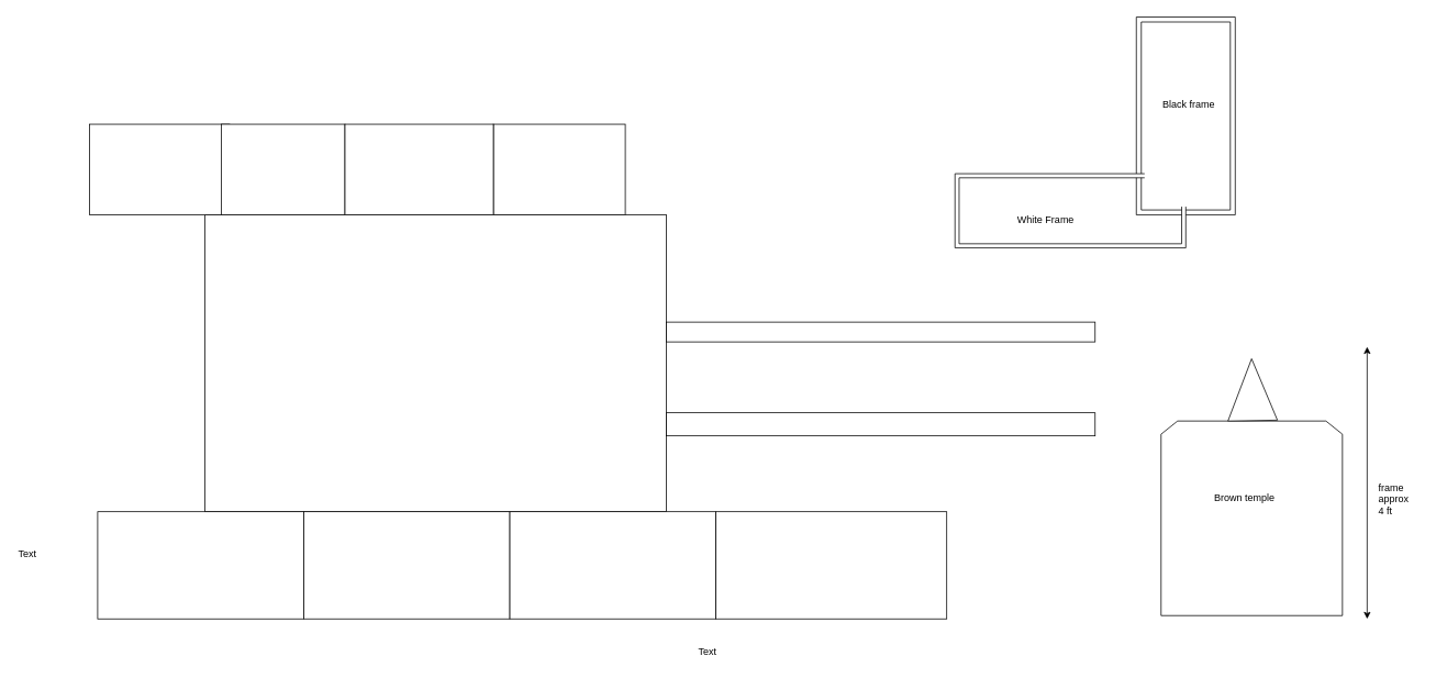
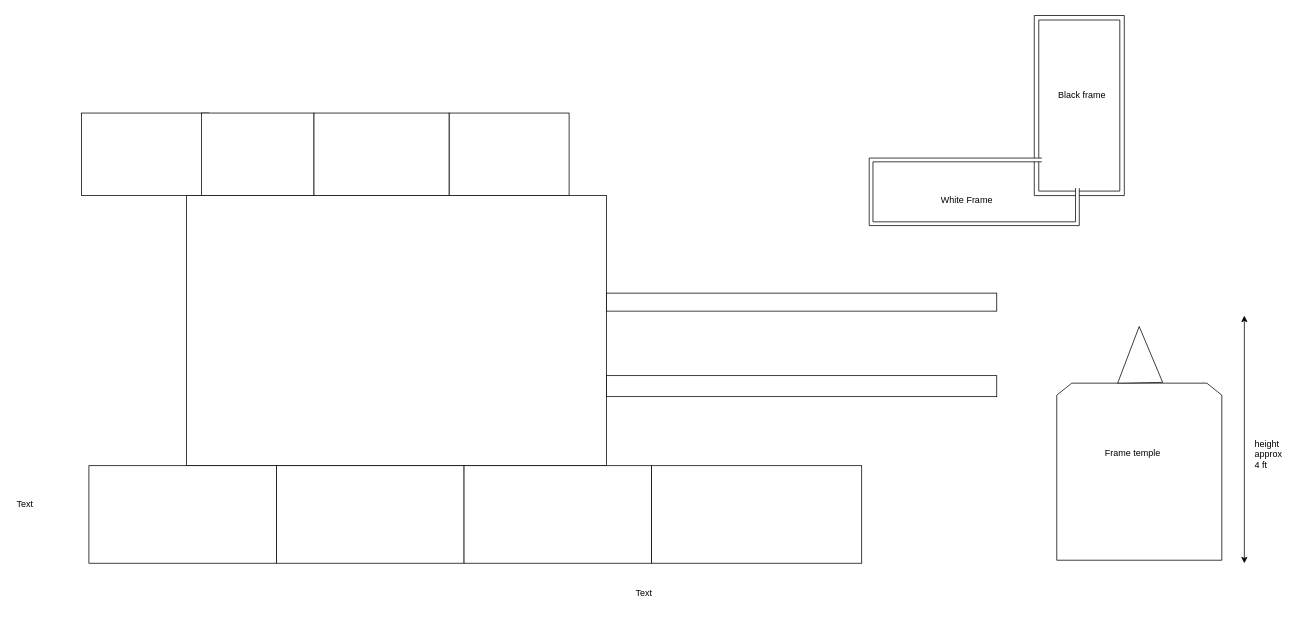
  <mxCell id="0" />
  <mxCell id="1" parent="0" />
  <mxCell id="2" value="" style="rounded=0;whiteSpace=wrap;html=1;" parent="1" vertex="1"><mxGeometry x="248" y="260" width="560" height="360" as="geometry" /></mxCell>
  <mxCell id="3" value="" style="rounded=0;whiteSpace=wrap;html=1;" parent="1" vertex="1"><mxGeometry x="118" y="620" width="250" height="130" as="geometry" /></mxCell>
  <mxCell id="4" value="" style="rounded=0;whiteSpace=wrap;html=1;" parent="1" vertex="1"><mxGeometry x="368" y="620" width="250" height="130" as="geometry" /></mxCell>
  <mxCell id="5" value="" style="rounded=0;whiteSpace=wrap;html=1;" parent="1" vertex="1"><mxGeometry x="618" y="620" width="250" height="130" as="geometry" /></mxCell>
  <mxCell id="6" value="" style="rounded=0;whiteSpace=wrap;html=1;" parent="1" vertex="1"><mxGeometry x="868" y="620" width="280" height="130" as="geometry" /></mxCell>
  <mxCell id="7" value="" style="rounded=0;whiteSpace=wrap;html=1;" parent="1" vertex="1"><mxGeometry x="108" y="150" width="170" height="110" as="geometry" /></mxCell>
  <mxCell id="8" value="" style="rounded=0;whiteSpace=wrap;html=1;" parent="1" vertex="1"><mxGeometry x="268" y="150" width="150" height="110" as="geometry" /></mxCell>
  <mxCell id="9" value="" style="rounded=0;whiteSpace=wrap;html=1;" parent="1" vertex="1"><mxGeometry x="598" y="150" width="160" height="110" as="geometry" /></mxCell>
  <mxCell id="10" value="" style="rounded=0;whiteSpace=wrap;html=1;" parent="1" vertex="1"><mxGeometry x="418" y="150" width="180" height="110" as="geometry" /></mxCell>
  <mxCell id="11" value="" style="rounded=0;whiteSpace=wrap;html=1;" parent="1" vertex="1"><mxGeometry x="808" y="500" width="520" height="28" as="geometry" /></mxCell>
  <mxCell id="12" value="" style="rounded=0;whiteSpace=wrap;html=1;" parent="1" vertex="1"><mxGeometry x="808" y="390" width="520" height="24" as="geometry" /></mxCell>
  <mxCell id="13" value="" style="verticalLabelPosition=bottom;verticalAlign=top;html=1;shape=mxgraph.basic.frame;dx=6;" parent="1" vertex="1"><mxGeometry x="1378" y="20" width="120" height="240" as="geometry" /></mxCell>
  <mxCell id="14" value="" style="verticalLabelPosition=bottom;verticalAlign=top;html=1;shape=mxgraph.basic.frame;dx=5;" parent="1" vertex="1"><mxGeometry x="1158" y="210" width="280" height="90" as="geometry" /></mxCell>
  <mxCell id="15" value="" style="whiteSpace=wrap;html=1;aspect=fixed;strokeColor=none;" vertex="1" parent="1"><mxGeometry x="1388" y="170" width="80" height="80" as="geometry" /></mxCell>
  <mxCell id="16" value="Black frame" style="text;html=1;resizable=0;points=[];autosize=1;align=left;verticalAlign=top;spacingTop=-4;" vertex="1" parent="1"><mxGeometry x="1408" y="117" width="80" height="20" as="geometry" /></mxCell>
- <mxCell id="17" value="White Frame" style="text;html=1;resizable=0;points=[];autosize=1;align=left;verticalAlign=top;spacingTop=-4;" vertex="1" parent="1"><mxGeometry x="1232" y="256" width="80" height="20" as="geometry" /></mxCell>
+ <mxCell id="17" value="White Frame" style="text;html=1;resizable=0;points=[];autosize=1;align=left;verticalAlign=top;spacingTop=-4;" vertex="1" parent="1"><mxGeometry x="1252" y="256" width="80" height="20" as="geometry" /></mxCell>
  <mxCell id="18" value="" style="shape=loopLimit;whiteSpace=wrap;html=1;" vertex="1" parent="1"><mxGeometry x="1408" y="510" width="220" height="236" as="geometry" /></mxCell>
  <mxCell id="19" value="" style="triangle;whiteSpace=wrap;html=1;rotation=-91;" vertex="1" parent="1"><mxGeometry x="1481" y="442" width="75" height="60" as="geometry" /></mxCell>
- <mxCell id="20" value="&lt;div&gt;Brown temple &lt;br&gt;&lt;/div&gt;&lt;div&gt;&lt;br&gt;&lt;/div&gt;" style="text;html=1;strokeColor=none;fillColor=none;align=center;verticalAlign=middle;whiteSpace=wrap;rounded=0;" vertex="1" parent="1"><mxGeometry x="1461" y="600" width="97" height="20" as="geometry" /></mxCell>
+ <mxCell id="20" value="&lt;div&gt;Frame temple &lt;br&gt;&lt;/div&gt;&lt;div&gt;&lt;br&gt;&lt;/div&gt;" style="text;html=1;strokeColor=none;fillColor=none;align=center;verticalAlign=middle;whiteSpace=wrap;rounded=0;" vertex="1" parent="1"><mxGeometry x="1461" y="600" width="97" height="20" as="geometry" /></mxCell>
  <mxCell id="21" value="" style="endArrow=classic;startArrow=classic;html=1;" edge="1" parent="1"><mxGeometry width="50" height="50" relative="1" as="geometry"><mxPoint x="1658" y="750" as="sourcePoint" /><mxPoint x="1658" y="420" as="targetPoint" /></mxGeometry></mxCell>
  <mxCell id="22" value="Text" style="text;html=1;strokeColor=none;fillColor=none;align=center;verticalAlign=middle;whiteSpace=wrap;rounded=0;" vertex="1" parent="1"><mxGeometry x="838" y="780" width="40" height="20" as="geometry" /></mxCell>
- <mxCell id="23" value="&lt;div&gt;frame &lt;br&gt;&lt;/div&gt;&lt;div&gt;approx&lt;/div&gt;&lt;div&gt;4 ft&lt;br&gt;&lt;/div&gt;" style="text;html=1;resizable=0;points=[];autosize=1;align=left;verticalAlign=top;spacingTop=-4;" vertex="1" parent="1"><mxGeometry x="1670" y="581" width="50" height="40" as="geometry" /></mxCell>
+ <mxCell id="23" value="&lt;div&gt;height &lt;br&gt;&lt;/div&gt;&lt;div&gt;approx&lt;/div&gt;&lt;div&gt;4 ft&lt;br&gt;&lt;/div&gt;" style="text;html=1;resizable=0;points=[];autosize=1;align=left;verticalAlign=top;spacingTop=-4;" vertex="1" parent="1"><mxGeometry x="1670" y="581" width="50" height="40" as="geometry" /></mxCell>
  <mxCell id="24" value="Text" style="text;html=1;resizable=0;points=[];autosize=1;align=left;verticalAlign=top;spacingTop=-4;" vertex="1" parent="1"><mxGeometry x="20" y="662" width="40" height="20" as="geometry" /></mxCell>
